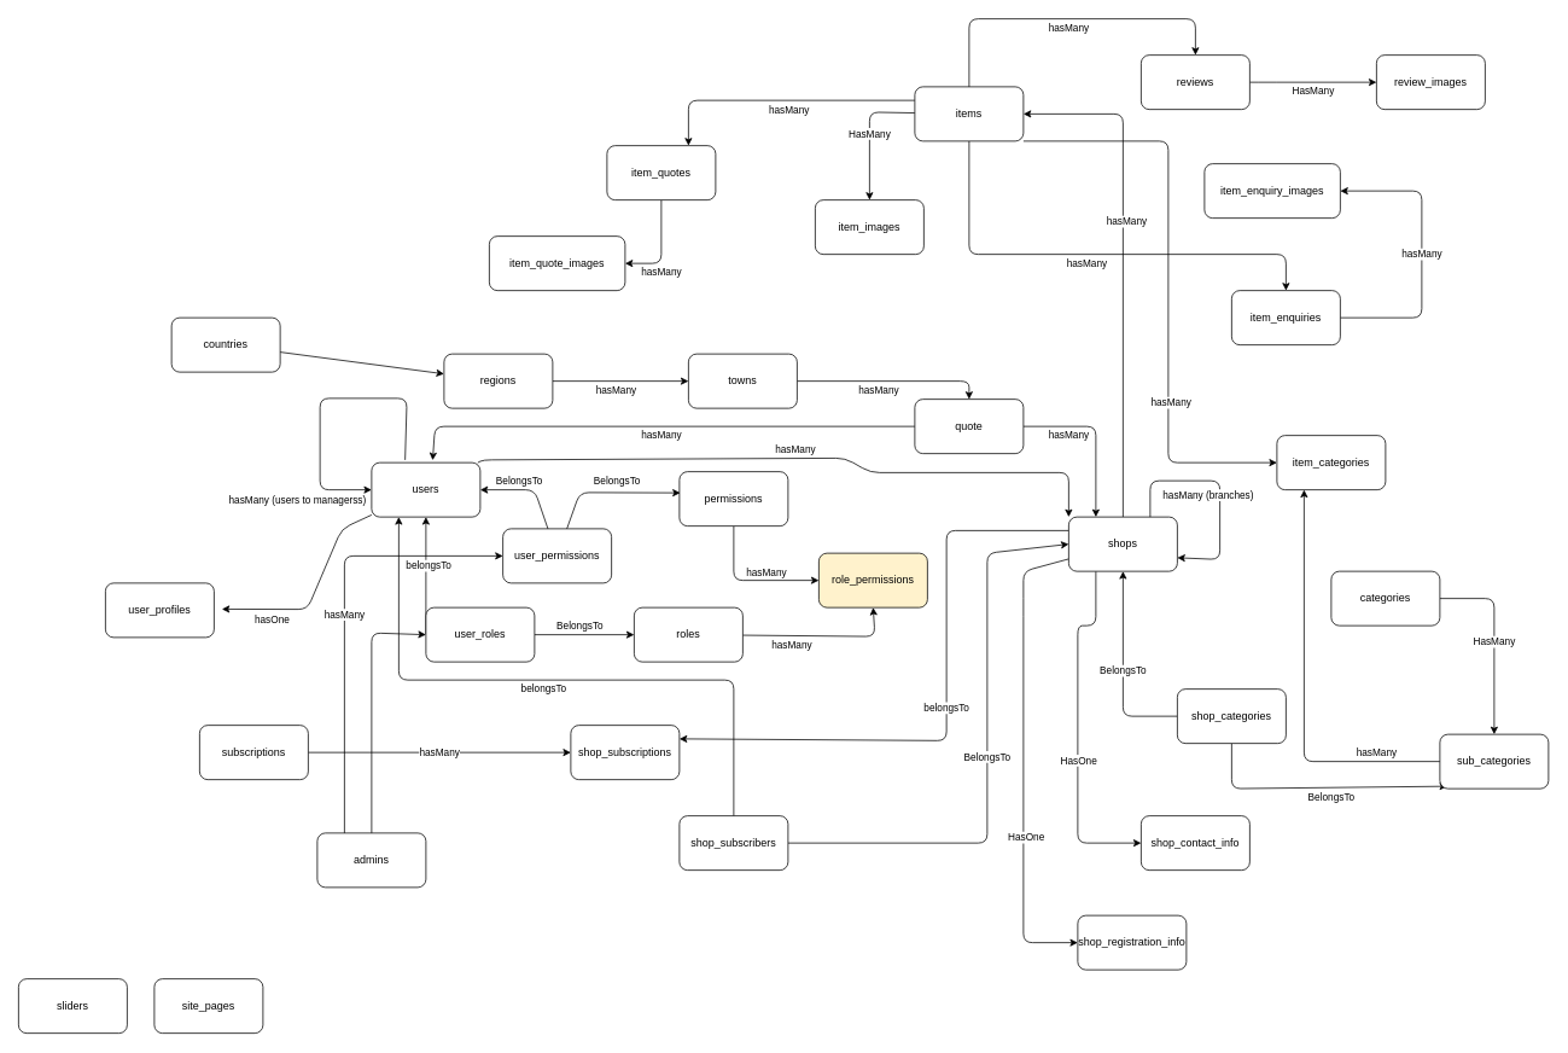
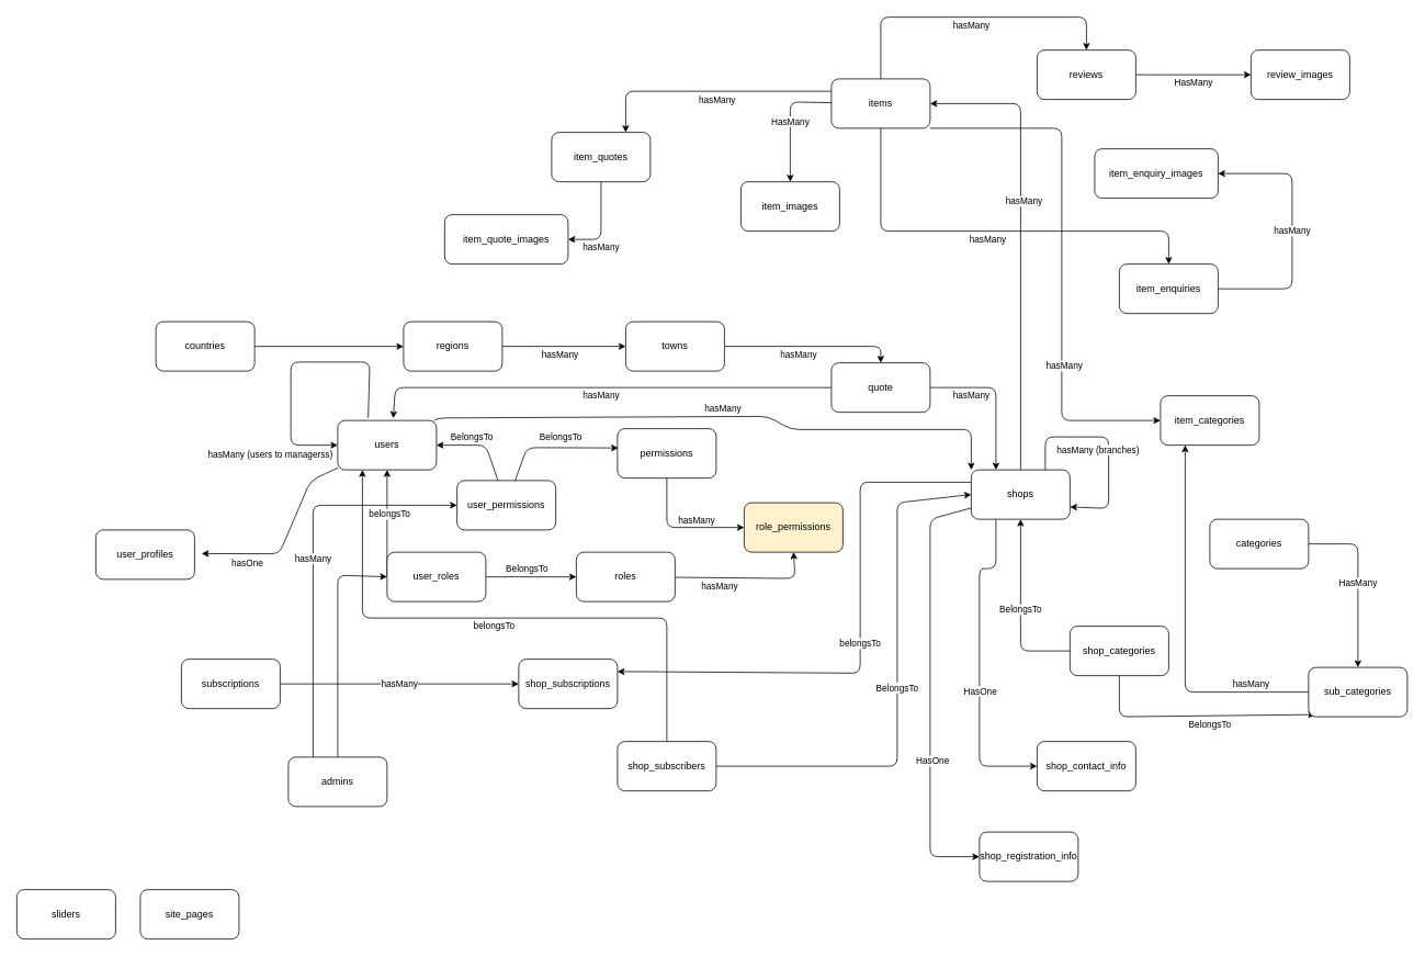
  <mxCell id="0" />
  <mxCell id="1" parent="0" />
  <mxCell id="2" style="edgeStyle=none;html=1;entryX=0;entryY=0.5;entryDx=0;entryDy=0;exitX=0.25;exitY=1;exitDx=0;exitDy=0;" edge="1" parent="1" source="9" target="66"><mxGeometry relative="1" as="geometry"><Array as="points"><mxPoint x="1210" y="690" /><mxPoint x="1190" y="690" /><mxPoint x="1190" y="930" /></Array></mxGeometry></mxCell>
  <mxCell id="3" value="HasOne" style="edgeLabel;html=1;align=center;verticalAlign=middle;resizable=0;points=[];" vertex="1" connectable="0" parent="2"><mxGeometry x="0.17" relative="1" as="geometry"><mxPoint as="offset" /></mxGeometry></mxCell>
  <mxCell id="4" style="edgeStyle=none;html=1;entryX=0;entryY=0.5;entryDx=0;entryDy=0;" edge="1" parent="1" source="9" target="61"><mxGeometry relative="1" as="geometry"><Array as="points"><mxPoint x="1130" y="630" /><mxPoint x="1130" y="670" /><mxPoint x="1130" y="1040" /></Array></mxGeometry></mxCell>
  <mxCell id="5" value="HasOne" style="edgeLabel;html=1;align=center;verticalAlign=middle;resizable=0;points=[];" vertex="1" connectable="0" parent="4"><mxGeometry x="0.324" y="2" relative="1" as="geometry"><mxPoint as="offset" /></mxGeometry></mxCell>
  <mxCell id="6" style="edgeStyle=none;html=1;entryX=1;entryY=0.5;entryDx=0;entryDy=0;" edge="1" parent="1" source="9" target="28"><mxGeometry relative="1" as="geometry"><Array as="points"><mxPoint x="1240" y="125" /></Array></mxGeometry></mxCell>
  <mxCell id="7" value="hasMany" style="edgeLabel;html=1;align=center;verticalAlign=middle;resizable=0;points=[];" vertex="1" connectable="0" parent="6"><mxGeometry x="0.178" y="-3" relative="1" as="geometry"><mxPoint as="offset" /></mxGeometry></mxCell>
  <mxCell id="8" value="belongsTo" style="edgeStyle=none;html=1;entryX=1;entryY=0.25;entryDx=0;entryDy=0;exitX=0;exitY=0.25;exitDx=0;exitDy=0;" edge="1" parent="1" source="9" target="75"><mxGeometry relative="1" as="geometry"><Array as="points"><mxPoint x="1045" y="585" /><mxPoint x="1045" y="817" /></Array></mxGeometry></mxCell>
  <mxCell id="9" value="shops" style="rounded=1;whiteSpace=wrap;html=1;" vertex="1" parent="1"><mxGeometry x="1180" y="570" width="120" height="60" as="geometry" /></mxCell>
  <mxCell id="10" style="edgeStyle=none;html=1;" edge="1" parent="1" source="12" target="65"><mxGeometry relative="1" as="geometry"><Array as="points"><mxPoint x="1650" y="660" /></Array></mxGeometry></mxCell>
  <mxCell id="11" value="HasMany" style="edgeLabel;html=1;align=center;verticalAlign=middle;resizable=0;points=[];" vertex="1" connectable="0" parent="10"><mxGeometry x="0.023" y="-1" relative="1" as="geometry"><mxPoint as="offset" /></mxGeometry></mxCell>
  <mxCell id="12" value="categories" style="rounded=1;whiteSpace=wrap;html=1;" vertex="1" parent="1"><mxGeometry x="1470" y="630" width="120" height="60" as="geometry" /></mxCell>
  <mxCell id="13" value="BelongsTo" style="edgeStyle=none;html=1;entryX=0.5;entryY=1;entryDx=0;entryDy=0;" edge="1" parent="1" source="15" target="9"><mxGeometry relative="1" as="geometry"><Array as="points"><mxPoint x="1240" y="790" /></Array></mxGeometry></mxCell>
  <mxCell id="14" value="BelongsTo" style="edgeStyle=none;html=1;entryX=0.068;entryY=0.956;entryDx=0;entryDy=0;entryPerimeter=0;" edge="1" parent="1" source="15" target="65"><mxGeometry x="0.111" y="-10" relative="1" as="geometry"><Array as="points"><mxPoint x="1360" y="870" /></Array><mxPoint as="offset" /></mxGeometry></mxCell>
  <mxCell id="15" value="shop_categories" style="rounded=1;whiteSpace=wrap;html=1;" vertex="1" parent="1"><mxGeometry x="1300" y="760" width="120" height="60" as="geometry" /></mxCell>
  <mxCell id="16" value="hasMany" style="edgeStyle=none;html=1;entryX=1;entryY=0.5;entryDx=0;entryDy=0;" edge="1" parent="1" source="17" target="56"><mxGeometry x="0.273" y="10" relative="1" as="geometry"><Array as="points"><mxPoint x="730" y="290" /></Array><mxPoint as="offset" /></mxGeometry></mxCell>
  <mxCell id="17" value="item_quotes" style="rounded=1;whiteSpace=wrap;html=1;" vertex="1" parent="1"><mxGeometry x="670" y="160" width="120" height="60" as="geometry" /></mxCell>
  <mxCell id="18" value="hasMany" style="edgeStyle=none;html=1;entryX=0;entryY=0;entryDx=0;entryDy=0;" edge="1" parent="1" source="20" target="9"><mxGeometry x="-0.005" y="10" relative="1" as="geometry"><Array as="points"><mxPoint x="533" y="507" /><mxPoint x="933" y="505" /><mxPoint x="961" y="521" /><mxPoint x="1180" y="521" /></Array><mxPoint as="offset" /></mxGeometry></mxCell>
  <mxCell id="19" value="hasOne" style="edgeStyle=none;html=1;entryX=1.072;entryY=0.479;entryDx=0;entryDy=0;entryPerimeter=0;" edge="1" parent="1" source="20" target="55"><mxGeometry x="0.513" y="11" relative="1" as="geometry"><Array as="points"><mxPoint x="377" y="583" /><mxPoint x="339" y="672" /></Array><mxPoint as="offset" /></mxGeometry></mxCell>
  <mxCell id="20" value="users" style="rounded=1;whiteSpace=wrap;html=1;" vertex="1" parent="1"><mxGeometry x="410" y="510" width="120" height="60" as="geometry" /></mxCell>
  <mxCell id="21" value="HasMany" style="edgeStyle=none;html=1;entryX=0.5;entryY=0;entryDx=0;entryDy=0;" edge="1" parent="1" source="28" target="31"><mxGeometry relative="1" as="geometry"><Array as="points"><mxPoint x="960" y="123" /></Array></mxGeometry></mxCell>
  <mxCell id="22" style="edgeStyle=none;html=1;entryX=0.75;entryY=0;entryDx=0;entryDy=0;exitX=0;exitY=0.25;exitDx=0;exitDy=0;" edge="1" parent="1" source="28" target="17"><mxGeometry relative="1" as="geometry"><Array as="points"><mxPoint x="760" y="110" /></Array></mxGeometry></mxCell>
  <mxCell id="23" value="hasMany" style="edgeLabel;html=1;align=center;verticalAlign=middle;resizable=0;points=[];" vertex="1" connectable="0" parent="22"><mxGeometry x="-0.087" y="-1" relative="1" as="geometry"><mxPoint x="-3" y="11" as="offset" /></mxGeometry></mxCell>
  <mxCell id="24" value="hasMany" style="edgeStyle=none;html=1;entryX=0.5;entryY=0;entryDx=0;entryDy=0;" edge="1" parent="1" source="28" target="30"><mxGeometry x="-0.01" y="-10" relative="1" as="geometry"><Array as="points"><mxPoint x="1070" y="280" /><mxPoint x="1420" y="280" /></Array><mxPoint as="offset" /></mxGeometry></mxCell>
  <mxCell id="25" style="edgeStyle=none;html=1;entryX=0;entryY=0.5;entryDx=0;entryDy=0;exitX=1;exitY=1;exitDx=0;exitDy=0;" edge="1" parent="1" source="28" target="74"><mxGeometry relative="1" as="geometry"><Array as="points"><mxPoint x="1290" y="155" /><mxPoint x="1290" y="510" /></Array></mxGeometry></mxCell>
  <mxCell id="26" value="hasMany" style="edgeLabel;html=1;align=center;verticalAlign=middle;resizable=0;points=[];" vertex="1" connectable="0" parent="25"><mxGeometry x="0.412" y="2" relative="1" as="geometry"><mxPoint as="offset" /></mxGeometry></mxCell>
  <mxCell id="27" value="hasMany" style="edgeStyle=none;html=1;entryX=0.5;entryY=0;entryDx=0;entryDy=0;" edge="1" parent="1" source="28" target="33"><mxGeometry x="0.014" y="-10" relative="1" as="geometry"><Array as="points"><mxPoint x="1070" y="20" /><mxPoint x="1320" y="20" /></Array><mxPoint as="offset" /></mxGeometry></mxCell>
  <mxCell id="28" value="items" style="rounded=1;whiteSpace=wrap;html=1;" vertex="1" parent="1"><mxGeometry x="1010" y="95" width="120" height="60" as="geometry" /></mxCell>
  <mxCell id="29" value="hasMany" style="edgeStyle=none;html=1;entryX=1;entryY=0.5;entryDx=0;entryDy=0;" edge="1" parent="1" source="30" target="57"><mxGeometry relative="1" as="geometry"><Array as="points"><mxPoint x="1570" y="350" /><mxPoint x="1570" y="210" /></Array></mxGeometry></mxCell>
  <mxCell id="30" value="item_enquiries" style="rounded=1;whiteSpace=wrap;html=1;" vertex="1" parent="1"><mxGeometry x="1360" y="320" width="120" height="60" as="geometry" /></mxCell>
  <mxCell id="31" value="item_images" style="rounded=1;whiteSpace=wrap;html=1;" vertex="1" parent="1"><mxGeometry x="900" y="220" width="120" height="60" as="geometry" /></mxCell>
  <mxCell id="32" value="HasMany" style="edgeStyle=none;html=1;entryX=0;entryY=0.5;entryDx=0;entryDy=0;" edge="1" parent="1" source="33" target="58"><mxGeometry y="-10" relative="1" as="geometry"><Array as="points"><mxPoint x="1400" y="90" /></Array><mxPoint as="offset" /></mxGeometry></mxCell>
  <mxCell id="33" value="reviews" style="rounded=1;whiteSpace=wrap;html=1;" vertex="1" parent="1"><mxGeometry x="1260" y="60" width="120" height="60" as="geometry" /></mxCell>
  <mxCell id="34" value="hasMany" style="edgeStyle=none;html=1;entryX=0;entryY=0.5;entryDx=0;entryDy=0;" edge="1" parent="1" source="35" target="37"><mxGeometry x="-0.067" y="-10" relative="1" as="geometry"><mxPoint as="offset" /></mxGeometry></mxCell>
  <mxCell id="35" value="regions" style="rounded=1;whiteSpace=wrap;html=1;" vertex="1" parent="1"><mxGeometry x="490" y="390" width="120" height="60" as="geometry" /></mxCell>
  <mxCell id="36" value="hasMany" style="edgeStyle=none;html=1;entryX=0.5;entryY=0;entryDx=0;entryDy=0;" edge="1" parent="1" source="37" target="40"><mxGeometry x="-0.143" y="-10" relative="1" as="geometry"><Array as="points"><mxPoint x="1070" y="420" /></Array><mxPoint as="offset" /></mxGeometry></mxCell>
  <mxCell id="37" value="towns" style="rounded=1;whiteSpace=wrap;html=1;" vertex="1" parent="1"><mxGeometry x="760" y="390" width="120" height="60" as="geometry" /></mxCell>
  <mxCell id="38" value="hasMany" style="edgeStyle=none;html=1;entryX=0.25;entryY=0;entryDx=0;entryDy=0;" edge="1" parent="1" source="40" target="9"><mxGeometry x="-0.444" y="-10" relative="1" as="geometry"><Array as="points"><mxPoint x="1210" y="470" /></Array><mxPoint as="offset" /></mxGeometry></mxCell>
  <mxCell id="39" value="hasMany" style="edgeStyle=none;html=1;entryX=0.562;entryY=-0.044;entryDx=0;entryDy=0;entryPerimeter=0;" edge="1" parent="1" source="40" target="20"><mxGeometry x="-0.013" y="10" relative="1" as="geometry"><Array as="points"><mxPoint x="480" y="470" /></Array><mxPoint as="offset" /></mxGeometry></mxCell>
  <mxCell id="40" value="quote" style="rounded=1;whiteSpace=wrap;html=1;" vertex="1" parent="1"><mxGeometry x="1010" y="440" width="120" height="60" as="geometry" /></mxCell>
  <mxCell id="41" value="hasMany" style="edgeStyle=none;html=1;entryX=0;entryY=0.5;entryDx=0;entryDy=0;" edge="1" parent="1" source="42" target="75"><mxGeometry relative="1" as="geometry" /></mxCell>
  <mxCell id="42" value="subscriptions" style="rounded=1;whiteSpace=wrap;html=1;" vertex="1" parent="1"><mxGeometry x="220" y="800" width="120" height="60" as="geometry" /></mxCell>
  <mxCell id="43" value="BelongsTo" style="edgeStyle=none;html=1;entryX=0;entryY=0.5;entryDx=0;entryDy=0;" edge="1" parent="1" source="45" target="9"><mxGeometry relative="1" as="geometry"><Array as="points"><mxPoint x="1090" y="930" /><mxPoint x="1090" y="610" /></Array></mxGeometry></mxCell>
  <mxCell id="44" value="belongsTo" style="edgeStyle=none;html=1;entryX=0.25;entryY=1;entryDx=0;entryDy=0;" edge="1" parent="1" source="45" target="20"><mxGeometry x="0.029" y="10" relative="1" as="geometry"><Array as="points"><mxPoint x="810" y="750" /><mxPoint x="440" y="750" /></Array><mxPoint as="offset" /></mxGeometry></mxCell>
  <mxCell id="45" value="shop_subscribers" style="rounded=1;whiteSpace=wrap;html=1;" vertex="1" parent="1"><mxGeometry x="750" y="900" width="120" height="60" as="geometry" /></mxCell>
  <mxCell id="46" style="edgeStyle=none;html=1;entryX=0.5;entryY=1;entryDx=0;entryDy=0;" edge="1" parent="1" source="48" target="78"><mxGeometry relative="1" as="geometry"><Array as="points"><mxPoint x="966" y="702" /></Array></mxGeometry></mxCell>
  <mxCell id="47" value="hasMany" style="edgeLabel;html=1;align=center;verticalAlign=middle;resizable=0;points=[];" vertex="1" connectable="0" parent="46"><mxGeometry x="-0.393" relative="1" as="geometry"><mxPoint y="10" as="offset" /></mxGeometry></mxCell>
  <mxCell id="48" value="roles" style="rounded=1;whiteSpace=wrap;html=1;" vertex="1" parent="1"><mxGeometry x="700" y="670" width="120" height="60" as="geometry" /></mxCell>
  <mxCell id="49" style="edgeStyle=none;html=1;entryX=0;entryY=0.5;entryDx=0;entryDy=0;" edge="1" parent="1" source="51" target="78"><mxGeometry relative="1" as="geometry"><Array as="points"><mxPoint x="810" y="640" /></Array></mxGeometry></mxCell>
  <mxCell id="50" value="hasMany" style="edgeLabel;html=1;align=center;verticalAlign=middle;resizable=0;points=[];" vertex="1" connectable="0" parent="49"><mxGeometry x="-0.491" y="1" relative="1" as="geometry"><mxPoint x="34" y="11" as="offset" /></mxGeometry></mxCell>
  <mxCell id="51" value="permissions" style="rounded=1;whiteSpace=wrap;html=1;" vertex="1" parent="1"><mxGeometry x="750" y="520" width="120" height="60" as="geometry" /></mxCell>
  <mxCell id="52" style="edgeStyle=none;html=1;entryX=0;entryY=0.5;entryDx=0;entryDy=0;" edge="1" parent="1" source="54" target="70"><mxGeometry relative="1" as="geometry"><Array as="points"><mxPoint x="410" y="698" /></Array></mxGeometry></mxCell>
  <mxCell id="53" value="hasMany" style="edgeStyle=none;html=1;entryX=0;entryY=0.5;entryDx=0;entryDy=0;exitX=0.25;exitY=0;exitDx=0;exitDy=0;" edge="1" parent="1" source="54" target="73"><mxGeometry relative="1" as="geometry"><Array as="points"><mxPoint x="380" y="613" /></Array></mxGeometry></mxCell>
  <mxCell id="54" value="admins" style="rounded=1;whiteSpace=wrap;html=1;" vertex="1" parent="1"><mxGeometry x="350" y="919" width="120" height="60" as="geometry" /></mxCell>
  <mxCell id="55" value="user_profiles" style="rounded=1;whiteSpace=wrap;html=1;" vertex="1" parent="1"><mxGeometry x="116" y="643" width="120" height="60" as="geometry" /></mxCell>
  <mxCell id="56" value="item_quote_images" style="rounded=1;whiteSpace=wrap;html=1;" vertex="1" parent="1"><mxGeometry x="540" y="260" width="150" height="60" as="geometry" /></mxCell>
  <mxCell id="57" value="item_enquiry_images" style="rounded=1;whiteSpace=wrap;html=1;" vertex="1" parent="1"><mxGeometry x="1330" y="180" width="150" height="60" as="geometry" /></mxCell>
  <mxCell id="58" value="review_images" style="rounded=1;whiteSpace=wrap;html=1;" vertex="1" parent="1"><mxGeometry x="1520" y="60" width="120" height="60" as="geometry" /></mxCell>
  <mxCell id="59" value="sliders" style="rounded=1;whiteSpace=wrap;html=1;" vertex="1" parent="1"><mxGeometry x="20" y="1080" width="120" height="60" as="geometry" /></mxCell>
  <mxCell id="60" value="site_pages" style="rounded=1;whiteSpace=wrap;html=1;" vertex="1" parent="1"><mxGeometry x="170" y="1080" width="120" height="60" as="geometry" /></mxCell>
  <mxCell id="61" value="shop_registration_info" style="rounded=1;whiteSpace=wrap;html=1;" vertex="1" parent="1"><mxGeometry x="1190" y="1010" width="120" height="60" as="geometry" /></mxCell>
  <mxCell id="62" style="edgeStyle=none;html=1;" edge="1" parent="1" source="63" target="35"><mxGeometry relative="1" as="geometry" /></mxCell>
- <mxCell id="63" value="countries" style="rounded=1;whiteSpace=wrap;html=1;" vertex="1" parent="1"><mxGeometry x="189" y="350" width="120" height="60" as="geometry" /></mxCell>
+ <mxCell id="63" value="countries" style="rounded=1;whiteSpace=wrap;html=1;" vertex="1" parent="1"><mxGeometry x="189" y="390" width="120" height="60" as="geometry" /></mxCell>
  <mxCell id="64" value="hasMany" style="edgeStyle=none;html=1;entryX=0.25;entryY=1;entryDx=0;entryDy=0;" edge="1" parent="1" source="65" target="74"><mxGeometry x="-0.689" y="-10" relative="1" as="geometry"><Array as="points"><mxPoint x="1440" y="840" /></Array><mxPoint as="offset" /></mxGeometry></mxCell>
  <mxCell id="65" value="sub_categories" style="rounded=1;whiteSpace=wrap;html=1;" vertex="1" parent="1"><mxGeometry x="1590" y="810" width="120" height="60" as="geometry" /></mxCell>
  <mxCell id="66" value="shop_contact_info" style="rounded=1;whiteSpace=wrap;html=1;" vertex="1" parent="1"><mxGeometry x="1260" y="900" width="120" height="60" as="geometry" /></mxCell>
  <mxCell id="67" style="edgeStyle=none;html=1;entryX=0.5;entryY=1;entryDx=0;entryDy=0;exitX=0;exitY=0.5;exitDx=0;exitDy=0;" edge="1" parent="1" source="70" target="20"><mxGeometry relative="1" as="geometry" /></mxCell>
  <mxCell id="68" value="belongsTo" style="edgeLabel;html=1;align=center;verticalAlign=middle;resizable=0;points=[];" vertex="1" connectable="0" parent="67"><mxGeometry x="0.188" y="-2" relative="1" as="geometry"><mxPoint as="offset" /></mxGeometry></mxCell>
  <mxCell id="69" value="BelongsTo" style="edgeStyle=none;html=1;entryX=0;entryY=0.5;entryDx=0;entryDy=0;" edge="1" parent="1" source="70" target="48"><mxGeometry x="-0.091" y="10" relative="1" as="geometry"><mxPoint as="offset" /></mxGeometry></mxCell>
  <mxCell id="70" value="user_roles" style="rounded=1;whiteSpace=wrap;html=1;" vertex="1" parent="1"><mxGeometry x="470" y="670" width="120" height="60" as="geometry" /></mxCell>
  <mxCell id="71" value="BelongsTo" style="edgeStyle=none;html=1;entryX=1;entryY=0.5;entryDx=0;entryDy=0;" edge="1" parent="1" source="73" target="20"><mxGeometry x="0.167" y="-10" relative="1" as="geometry"><Array as="points"><mxPoint x="590" y="540" /></Array><mxPoint as="offset" /></mxGeometry></mxCell>
  <mxCell id="72" value="BelongsTo" style="edgeStyle=none;html=1;entryX=0.008;entryY=0.389;entryDx=0;entryDy=0;entryPerimeter=0;" edge="1" parent="1" source="73" target="51"><mxGeometry x="0.083" y="13" relative="1" as="geometry"><Array as="points"><mxPoint x="640" y="543" /></Array><mxPoint as="offset" /></mxGeometry></mxCell>
  <mxCell id="73" value="user_permissions" style="rounded=1;whiteSpace=wrap;html=1;" vertex="1" parent="1"><mxGeometry x="555" y="583" width="120" height="60" as="geometry" /></mxCell>
  <mxCell id="74" value="item_categories" style="rounded=1;whiteSpace=wrap;html=1;" vertex="1" parent="1"><mxGeometry x="1410" y="480" width="120" height="60" as="geometry" /></mxCell>
  <mxCell id="75" value="shop_subscriptions" style="rounded=1;whiteSpace=wrap;html=1;" vertex="1" parent="1"><mxGeometry x="630" y="800" width="120" height="60" as="geometry" /></mxCell>
  <mxCell id="76" style="edgeStyle=none;html=1;entryX=0;entryY=0.5;entryDx=0;entryDy=0;" edge="1" parent="1" target="20"><mxGeometry relative="1" as="geometry"><mxPoint x="447" y="507" as="sourcePoint" /><Array as="points"><mxPoint x="449" y="439" /><mxPoint x="353" y="439" /><mxPoint x="353" y="540" /></Array></mxGeometry></mxCell>
  <mxCell id="77" value="hasMany (users to managerss)" style="edgeLabel;html=1;align=center;verticalAlign=middle;resizable=0;points=[];" vertex="1" connectable="0" parent="76"><mxGeometry x="0.435" y="-1" relative="1" as="geometry"><mxPoint x="-25" y="45" as="offset" /></mxGeometry></mxCell>
  <mxCell id="78" value="role_permissions" style="rounded=1;whiteSpace=wrap;html=1;fillColor=#fff2cc;" vertex="1" parent="1"><mxGeometry x="904" y="610" width="120" height="60" as="geometry" /></mxCell>
  <mxCell id="79" value="hasMany (branches)" style="edgeStyle=none;html=1;exitX=0.75;exitY=0;exitDx=0;exitDy=0;entryX=1;entryY=0.75;entryDx=0;entryDy=0;" edge="1" parent="1" source="9" target="9"><mxGeometry x="0.061" y="-13" relative="1" as="geometry"><Array as="points"><mxPoint x="1270" y="530" /><mxPoint x="1347" y="530" /><mxPoint x="1347" y="617" /></Array><mxPoint as="offset" /></mxGeometry></mxCell>
